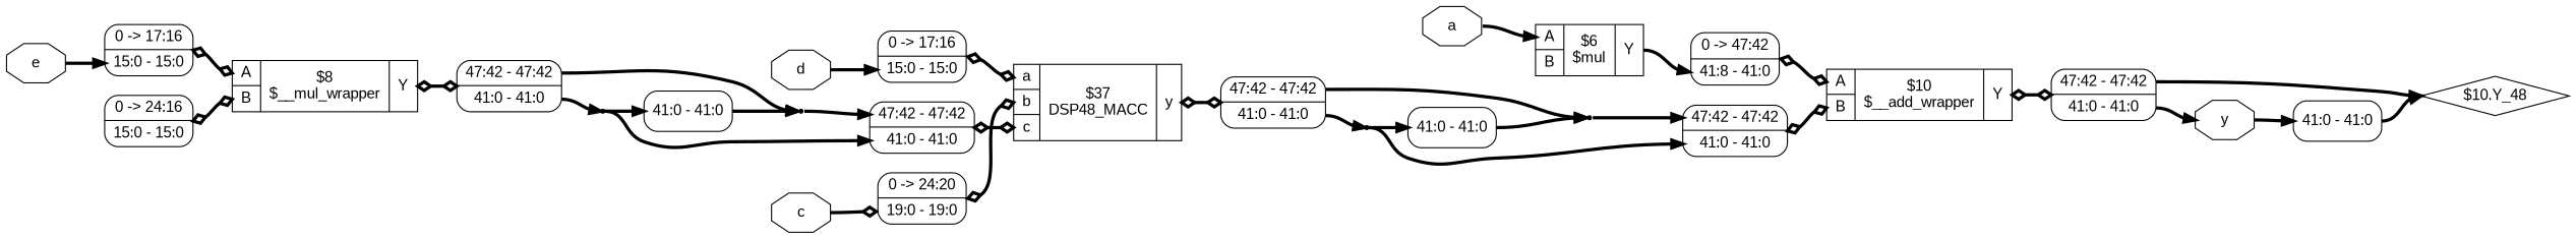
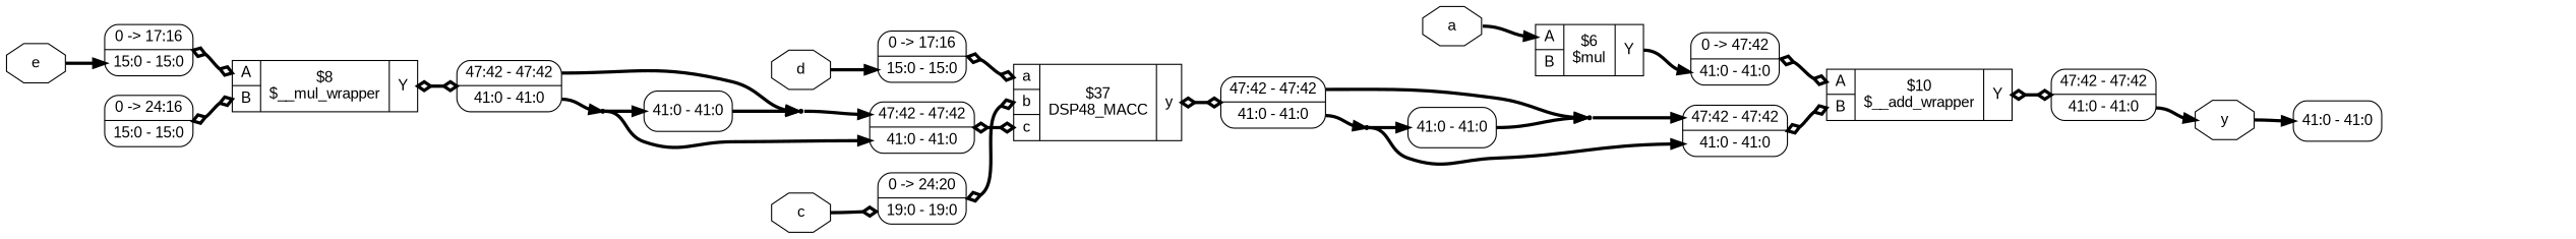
  digraph {
    fontname="Liberation Sans"
    rankdir=LR
    remincross=true
    node [color=black fontcolor=black fontname="Liberation Sans" shape=record]
    edge [color=black fontcolor=black fontname="Liberation Sans" headport=w style="setlinewidth(3)" tailport=e]
    n7 [label=a shape=octagon]
    c19 [label="{{<p14> A|<p15> B}|$6\n$mul|{<p16> Y}}" color="" fontcolor=""]
-   x0 [label="0 -&gt; 47:42 |<s0> 41:8 - 41:0 " style=rounded]
+   x0 [label="0 -&gt; 47:42 |<s0> 41:0 - 41:0 " style=rounded]
    n9 [label=c shape=octagon]
    x4 [label="0 -&gt; 24:20 |<s0> 19:0 - 19:0 " style=rounded]
    c18 [label="{{<p7> a|<p8> b|<p9> c}|$37\nDSP48_MACC|{<p13> y}}" color="" fontcolor=""]
    n10 [label=d shape=octagon]
    x3 [label="0 -&gt; 17:16 |<s0> 15:0 - 15:0 " style=rounded]
    n11 [label=e shape=octagon]
    x7 [label="0 -&gt; 17:16 |<s0> 15:0 - 15:0 " style=rounded]
    c20 [label="{{<p14> A|<p15> B}|$8\n$__mul_wrapper|{<p16> Y}}" color="" fontcolor=""]
    x8 [label="0 -&gt; 24:16 |<s0> 15:0 - 15:0 " style=rounded]
    n13 [label=y shape=octagon]
    x12 [label="<s0> 41:0 - 41:0 " style=rounded]
-   n6 [label="$10.Y_48" shape=diamond color="" fontcolor=""]
    c17 [label="{{<p14> A|<p15> B}|$10\n$__add_wrapper|{<p16> Y}}" color="" fontcolor=""]
    x2 [label="<s1> 47:42 - 47:42 |<s0> 41:0 - 41:0 " style=rounded]
    x1 [label="<s1> 47:42 - 47:42 |<s0> 41:0 - 41:0 " style=rounded]
    x6 [label="<s1> 47:42 - 47:42 |<s0> 41:0 - 41:0 " style=rounded]
    n1 [shape=point color="" fontcolor=""]
    n5 [shape=point color="" fontcolor=""]
    x5 [label="<s1> 47:42 - 47:42 |<s0> 41:0 - 41:0 " style=rounded]
    x11 [label="<s0> 41:0 - 41:0 " style=rounded]
    x9 [label="<s1> 47:42 - 47:42 |<s0> 41:0 - 41:0 " style=rounded]
    n3 [shape=point color="" fontcolor=""]
    n4 [shape=point color="" fontcolor=""]
    x10 [label="<s0> 41:0 - 41:0 " style=rounded]
    n7 -> c19 [headport="p14:w"]
    c19 -> x0 [headport="s0:w" tailport="p16:e"]
    x0 -> c17 [arrowhead=odiamond arrowtail=odiamond dir=both headport="p14:w"]
    n9 -> x4 [arrowhead=odiamond headport="s0:w"]
    x4 -> c18 [arrowhead=odiamond arrowtail=odiamond dir=both headport="p8:w"]
    c18 -> x6 [arrowhead=odiamond arrowtail=odiamond dir=both tailport="p13:e"]
    n10 -> x3 [headport="s0:w"]
    x3 -> c18 [arrowhead=odiamond arrowtail=odiamond dir=both headport="p7:w"]
    n11 -> x7 [headport="s0:w"]
    x7 -> c20 [arrowhead=odiamond arrowtail=odiamond dir=both headport="p14:w"]
    c20 -> x9 [arrowhead=odiamond arrowtail=odiamond dir=both tailport="p16:e"]
    x8 -> c20 [arrowhead=odiamond arrowtail=odiamond dir=both headport="p15:w"]
    n13 -> x12
-   x12 -> n6 [tailport="s0:e"]
    c17 -> x2 [arrowhead=odiamond arrowtail=odiamond dir=both tailport="p16:e"]
    x2 -> n13 [tailport="s0:e"]
-   x2 -> n6 [tailport="s1:e"]
    x1 -> c17 [arrowhead=odiamond arrowtail=odiamond dir=both headport="p15:w"]
    x6 -> n1 [tailport="s0:e"]
    x6 -> n5 [tailport="s1:e"]
    n1 -> x1 [headport="s0:w"]
    n1 -> x11
    n5 -> x1 [headport="s1:w"]
    x5 -> c18 [arrowhead=odiamond arrowtail=odiamond dir=both headport="p9:w"]
    x11 -> n5 [tailport="s0:e"]
    x9 -> n3 [tailport="s0:e"]
    x9 -> n4 [tailport="s1:e"]
    n3 -> x5 [headport="s0:w"]
    n3 -> x10
    n4 -> x5 [headport="s1:w"]
    x10 -> n4 [tailport="s0:e"]
  }
